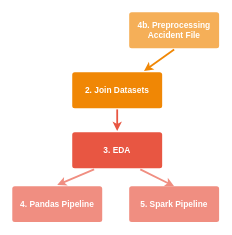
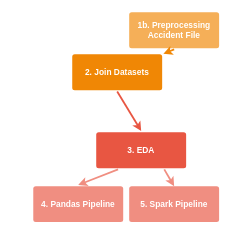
  <mxCell id="0" />
  <mxCell id="1" parent="0" />
  <mxCell id="2" value="" style="edgeStyle=none;rounded=1;jumpStyle=none;html=1;shadow=0;labelBackgroundColor=none;startArrow=none;startFill=0;jettySize=auto;orthogonalLoop=1;strokeWidth=3;fontFamily=Helvetica;fontSize=14;fontColor=#FFFFFF;spacing=5;fontStyle=1;fillColor=#b0e3e6;strokeColor=#F08E81;entryX=0.5;entryY=0;entryDx=0;entryDy=0;exitX=0.25;exitY=1;exitDx=0;exitDy=0;" parent="1" source="9" edge="1" target="4"><mxGeometry relative="1" as="geometry"><mxPoint x="195" y="388" as="targetPoint" /></mxGeometry></mxCell>
  <mxCell id="3" value="" style="edgeStyle=none;rounded=1;jumpStyle=none;html=1;shadow=0;labelBackgroundColor=none;startArrow=none;startFill=0;jettySize=auto;orthogonalLoop=1;strokeColor=#E85642;strokeWidth=3;fontFamily=Helvetica;fontSize=14;fontColor=#FFFFFF;spacing=5;fontStyle=1;fillColor=#b0e3e6;exitX=0.5;exitY=1;exitDx=0;exitDy=0;entryX=0.5;entryY=0;entryDx=0;entryDy=0;" parent="1" source="5" target="9" edge="1"><mxGeometry relative="1" as="geometry"><mxPoint x="130" y="253" as="targetPoint" /></mxGeometry></mxCell>
- <mxCell id="4" value="4. Pandas Pipeline" style="rounded=1;whiteSpace=wrap;html=1;shadow=0;labelBackgroundColor=none;strokeColor=none;strokeWidth=3;fontFamily=Helvetica;fontSize=14;fontColor=#FFFFFF;align=center;spacing=5;fontStyle=1;arcSize=7;perimeterSpacing=2;fillColor=#F08E81;" parent="1" vertex="1"><mxGeometry x="20" y="310" width="150" height="60" as="geometry" /></mxCell>
- <mxCell id="5" value="2. Join Datasets" style="rounded=1;whiteSpace=wrap;html=1;shadow=0;labelBackgroundColor=none;strokeColor=none;strokeWidth=3;fillColor=#F08705;fontFamily=Helvetica;fontSize=14;fontColor=#FFFFFF;align=center;spacing=5;fontStyle=1;arcSize=7;perimeterSpacing=2;" parent="1" vertex="1"><mxGeometry x="120" y="120" width="150" height="60" as="geometry" /></mxCell>
- <mxCell id="6" value="4b. Preprocessing Accident File" style="rounded=1;whiteSpace=wrap;html=1;shadow=0;labelBackgroundColor=none;strokeColor=none;strokeWidth=3;fillColor=#f5af58;fontFamily=Helvetica;fontSize=14;fontColor=#FFFFFF;align=center;spacing=5;arcSize=7;perimeterSpacing=2;fontStyle=1" parent="1" vertex="1"><mxGeometry x="215" y="20" width="150" height="60" as="geometry" /></mxCell>
+ <mxCell id="4" value="4. Pandas Pipeline" style="rounded=1;whiteSpace=wrap;html=1;shadow=0;labelBackgroundColor=none;strokeColor=none;strokeWidth=3;fontFamily=Helvetica;fontSize=14;fontColor=#FFFFFF;align=center;spacing=5;fontStyle=1;arcSize=7;perimeterSpacing=2;fillColor=#F08E81;" parent="1" vertex="1"><mxGeometry x="55" y="310" width="150" height="60" as="geometry" /></mxCell>
+ <mxCell id="5" value="2. Join Datasets" style="rounded=1;whiteSpace=wrap;html=1;shadow=0;labelBackgroundColor=none;strokeColor=none;strokeWidth=3;fillColor=#F08705;fontFamily=Helvetica;fontSize=14;fontColor=#FFFFFF;align=center;spacing=5;fontStyle=1;arcSize=7;perimeterSpacing=2;" parent="1" vertex="1"><mxGeometry x="120" y="90" width="150" height="60" as="geometry" /></mxCell>
+ <mxCell id="6" value="1b. Preprocessing Accident File" style="rounded=1;whiteSpace=wrap;html=1;shadow=0;labelBackgroundColor=none;strokeColor=none;strokeWidth=3;fillColor=#f5af58;fontFamily=Helvetica;fontSize=14;fontColor=#FFFFFF;align=center;spacing=5;arcSize=7;perimeterSpacing=2;fontStyle=1" parent="1" vertex="1"><mxGeometry x="215" y="20" width="150" height="60" as="geometry" /></mxCell>
  <mxCell id="7" value="" style="edgeStyle=none;rounded=0;jumpStyle=none;html=1;shadow=0;labelBackgroundColor=none;startArrow=none;startFill=0;endArrow=classic;endFill=1;jettySize=auto;orthogonalLoop=1;strokeColor=#F08705;strokeWidth=3;fontFamily=Helvetica;fontSize=14;fontColor=#FFFFFF;spacing=5;exitX=0.5;exitY=1;exitDx=0;exitDy=0;" parent="1" source="6" target="5" edge="1"><mxGeometry relative="1" as="geometry" /></mxCell>
  <mxCell id="8" value="5. Spark Pipeline" style="rounded=1;whiteSpace=wrap;html=1;shadow=0;labelBackgroundColor=none;strokeColor=none;strokeWidth=3;fontFamily=Helvetica;fontSize=14;fontColor=#FFFFFF;align=center;spacing=5;fontStyle=1;arcSize=7;perimeterSpacing=2;fillColor=#F08E81;" parent="1" vertex="1"><mxGeometry x="215" y="310" width="150" height="60" as="geometry" /></mxCell>
- <mxCell id="9" value="&lt;b&gt;3. EDA&lt;/b&gt;" style="rounded=1;whiteSpace=wrap;html=1;shadow=0;labelBackgroundColor=none;strokeColor=none;strokeWidth=3;fontFamily=Helvetica;fontSize=14;fontColor=#FFFFFF;align=center;spacing=5;arcSize=7;perimeterSpacing=2;fillColor=#E85642;" parent="1" vertex="1"><mxGeometry x="120" y="220" width="150" height="60" as="geometry" /></mxCell>
+ <mxCell id="9" value="&lt;b&gt;3. EDA&lt;/b&gt;" style="rounded=1;whiteSpace=wrap;html=1;shadow=0;labelBackgroundColor=none;strokeColor=none;strokeWidth=3;fontFamily=Helvetica;fontSize=14;fontColor=#FFFFFF;align=center;spacing=5;arcSize=7;perimeterSpacing=2;fillColor=#E85642;" parent="1" vertex="1"><mxGeometry x="160" y="220" width="150" height="60" as="geometry" /></mxCell>
  <mxCell id="10" value="" style="edgeStyle=none;rounded=1;jumpStyle=none;html=1;shadow=0;labelBackgroundColor=none;startArrow=none;startFill=0;jettySize=auto;orthogonalLoop=1;strokeWidth=3;fontFamily=Helvetica;fontSize=14;fontColor=#FFFFFF;spacing=5;fontStyle=1;fillColor=#b0e3e6;strokeColor=#F08E81;exitX=0.75;exitY=1;exitDx=0;exitDy=0;" edge="1" parent="1" source="9"><mxGeometry relative="1" as="geometry"><mxPoint x="290" y="310" as="targetPoint" /><mxPoint x="166.5" y="292" as="sourcePoint" /></mxGeometry></mxCell>
